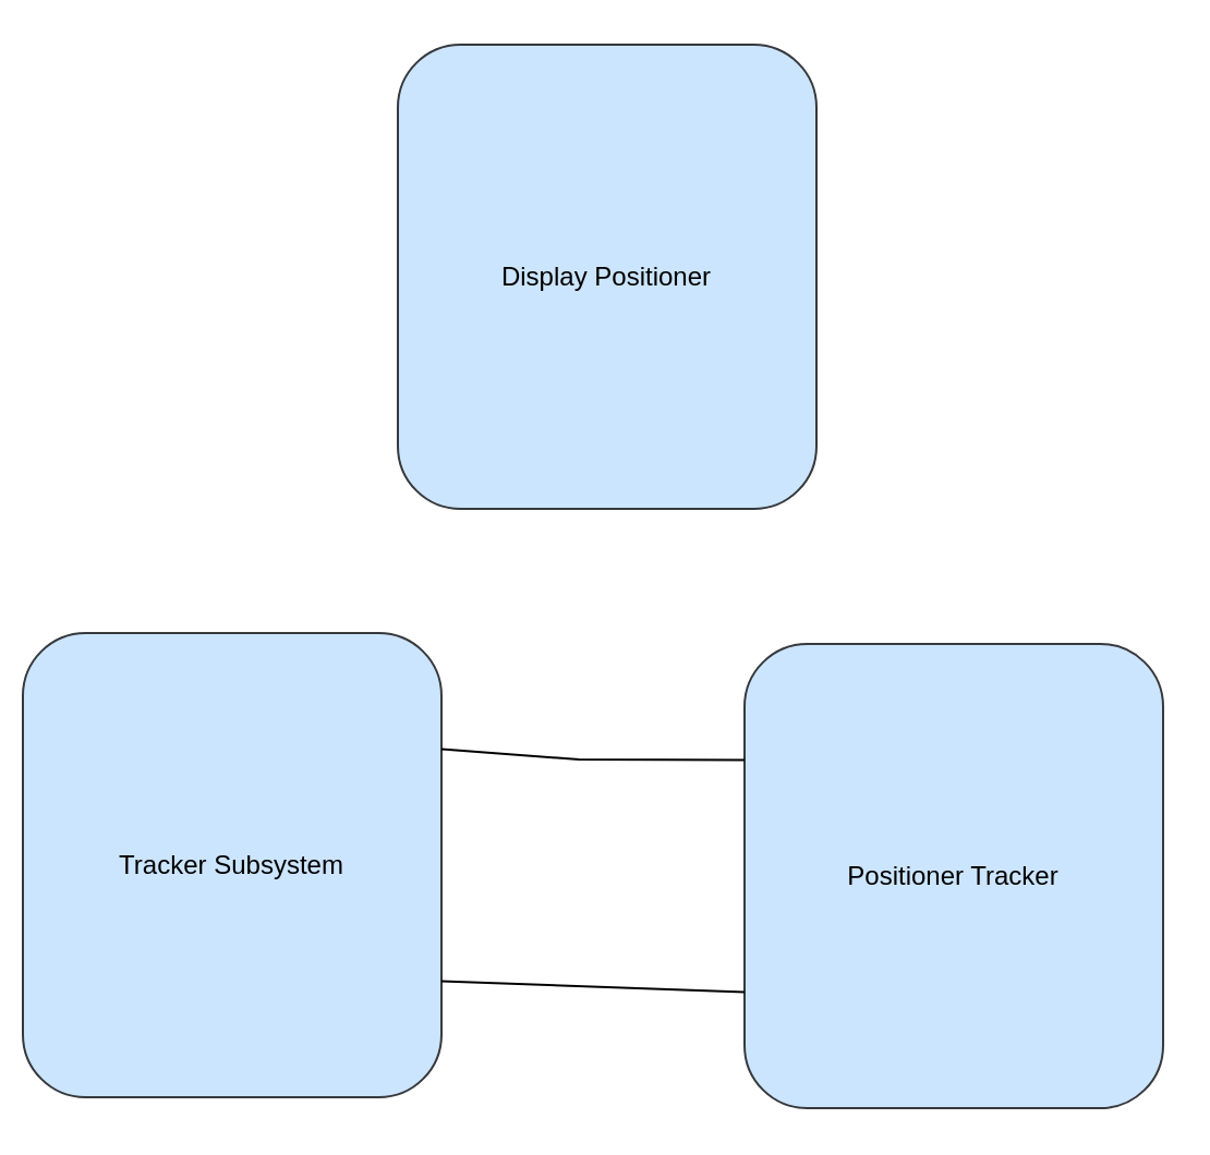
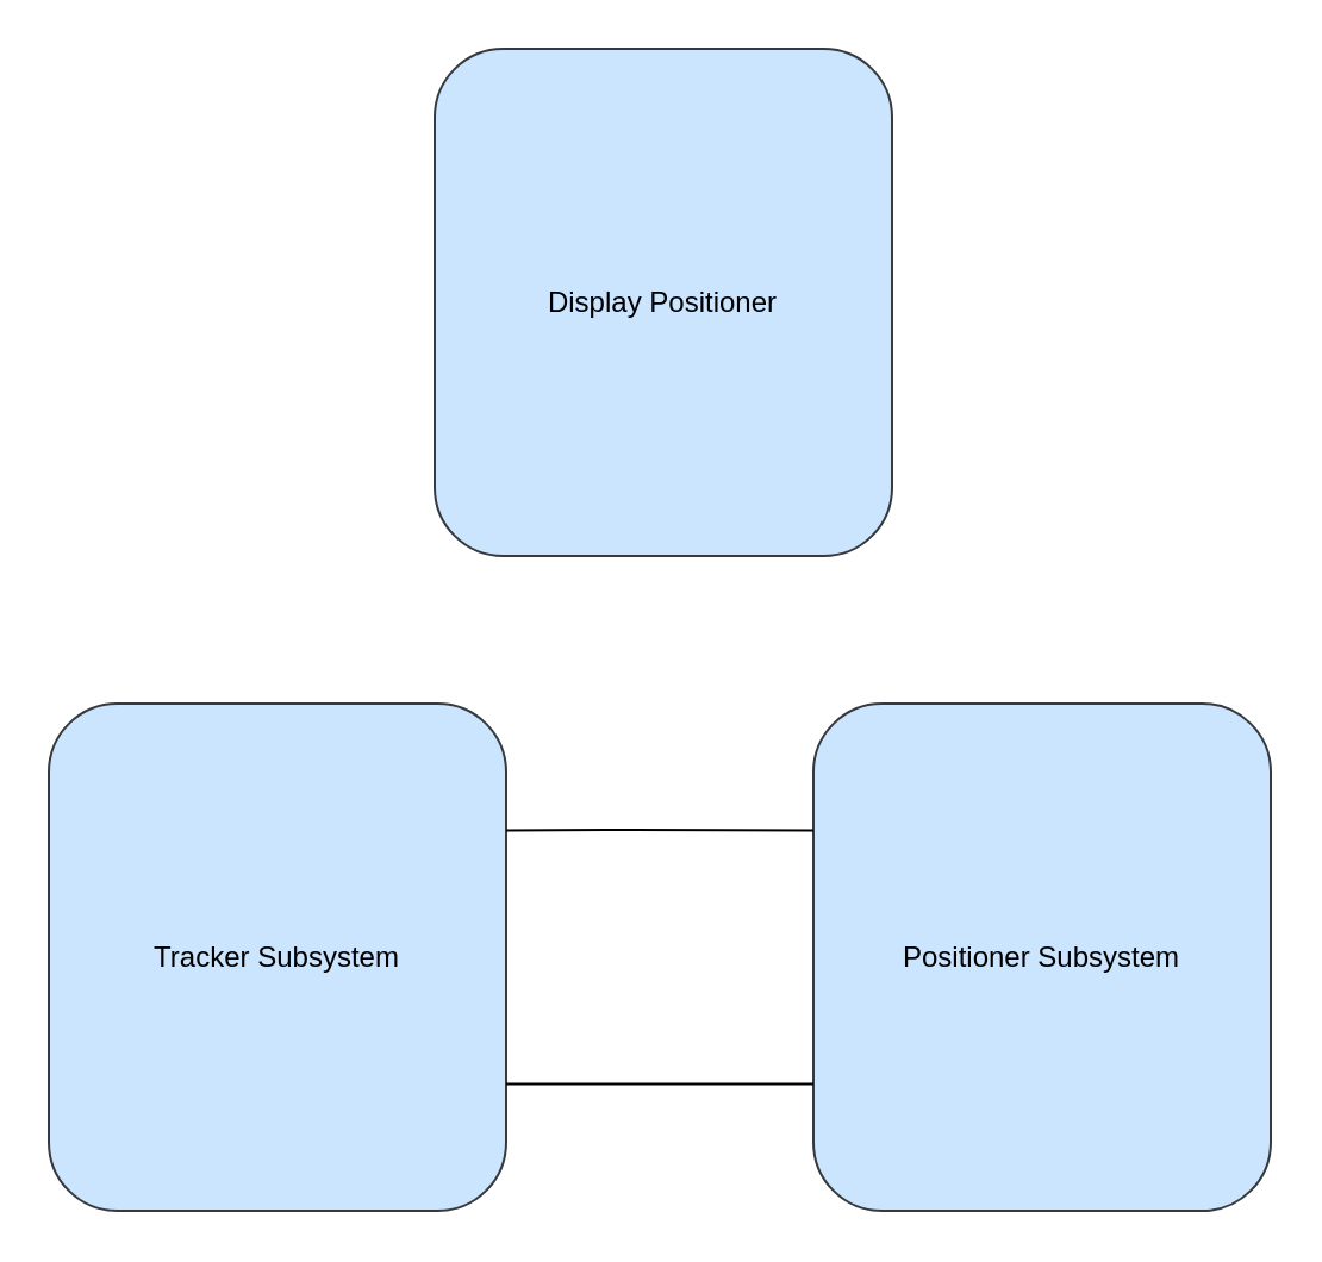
  <mxCell id="0" />
  <mxCell id="1" parent="0" />
- <mxCell id="2" value="Tracker Subsystem" style="rounded=1;whiteSpace=wrap;html=1;hachureGap=4;fillColor=#cce5ff;strokeColor=#36393d;" parent="1" vertex="1"><mxGeometry x="10" y="290" width="192" height="213" as="geometry" /></mxCell>
- <mxCell id="3" value="Positioner Tracker" style="rounded=1;whiteSpace=wrap;html=1;hachureGap=4;fillColor=#cce5ff;strokeColor=#36393d;" parent="1" vertex="1"><mxGeometry x="341" y="295" width="192" height="213" as="geometry" /></mxCell>
+ <mxCell id="2" value="Tracker Subsystem" style="rounded=1;whiteSpace=wrap;html=1;hachureGap=4;fillColor=#cce5ff;strokeColor=#36393d;" parent="1" vertex="1"><mxGeometry x="20" y="295" width="192" height="213" as="geometry" /></mxCell>
+ <mxCell id="3" value="Positioner Subsystem" style="rounded=1;whiteSpace=wrap;html=1;hachureGap=4;fillColor=#cce5ff;strokeColor=#36393d;" parent="1" vertex="1"><mxGeometry x="341" y="295" width="192" height="213" as="geometry" /></mxCell>
  <mxCell id="4" value="Display Positioner" style="rounded=1;whiteSpace=wrap;html=1;hachureGap=4;fillColor=#cce5ff;strokeColor=#36393d;" parent="1" vertex="1"><mxGeometry x="182" y="20" width="192" height="213" as="geometry" /></mxCell>
  <mxCell id="5" value="" style="endArrow=none;html=1;rounded=0;exitX=1;exitY=0.25;exitDx=0;exitDy=0;entryX=0;entryY=0.25;entryDx=0;entryDy=0;" edge="1" parent="1" source="2" target="3"><mxGeometry width="50" height="50" relative="1" as="geometry"><mxPoint x="248" y="338" as="sourcePoint" /><mxPoint x="298" y="288" as="targetPoint" /><Array as="points"><mxPoint x="265" y="348" /></Array></mxGeometry></mxCell>
  <mxCell id="6" value="" style="endArrow=none;html=1;rounded=0;exitX=1;exitY=0.75;exitDx=0;exitDy=0;entryX=0;entryY=0.75;entryDx=0;entryDy=0;" edge="1" parent="1" source="2" target="3"><mxGeometry width="50" height="50" relative="1" as="geometry"><mxPoint x="243" y="392" as="sourcePoint" /><mxPoint x="293" y="342" as="targetPoint" /></mxGeometry></mxCell>
